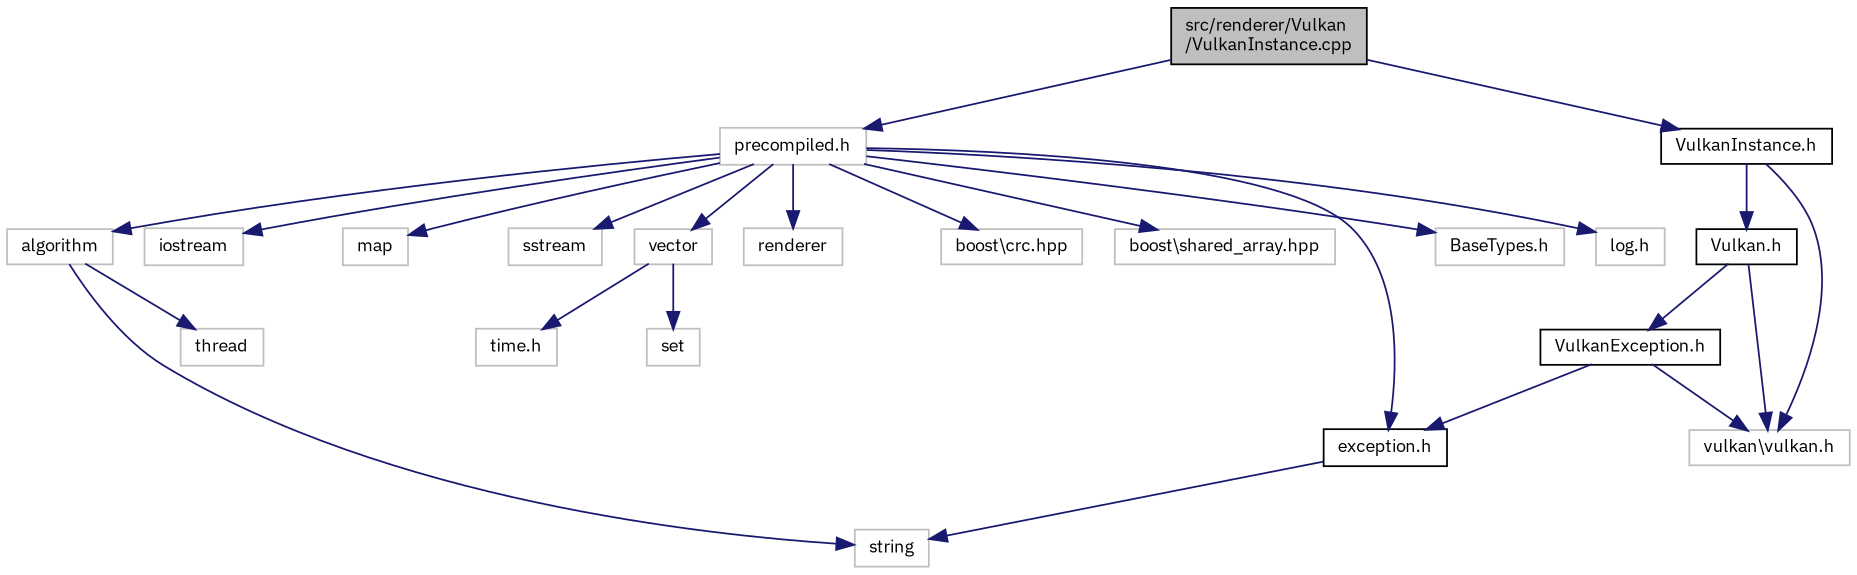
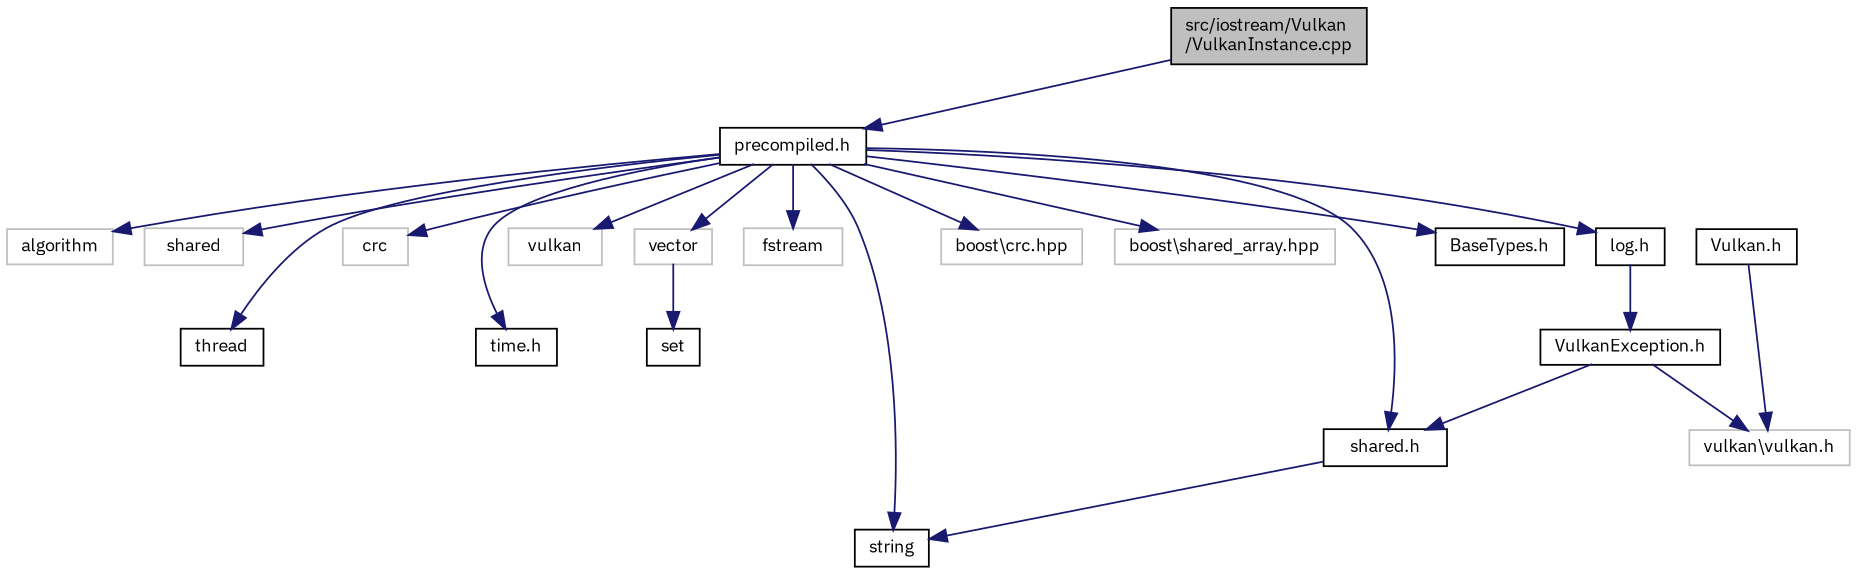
  digraph {
    fontname="IBM Plex Sans"
    node [color=grey75 fillcolor=white fontname="IBM Plex Sans" fontsize=10 shape=record style=filled]
    edge [color=midnightblue fontname="IBM Plex Sans" fontsize=10 labelfontname=Helvetica labelfontsize=10 style=solid]
-   n1 [color=black fillcolor=grey75 fontcolor=black height=0.2 label="src/renderer/Vulkan\l/VulkanInstance.cpp" width=0.4]
-   n2 [height=0.2 label="precompiled.h" width=0.4]
-   n3 [color=black height=0.2 label="VulkanInstance.h" width=0.4]
-   n4 [height=0.2 label="BaseTypes.h" width=0.4]
-   n5 [color=black height=0.2 label="exception.h" width=0.4]
-   n6 [height=0.2 label=string width=0.4]
-   n7 [height=0.2 label=iostream width=0.4]
-   n8 [height=0.2 label="time.h" width=0.4]
-   n9 [height=0.2 label=map width=0.4]
-   n10 [height=0.2 label=thread width=0.4]
-   n11 [height=0.2 label=sstream width=0.4]
+   n1 [color=black fillcolor=grey75 fontcolor=black height=0.2 label="src/iostream/Vulkan\l/VulkanInstance.cpp" width=0.4]
+   n2 [color=black height=0.2 label="precompiled.h" width=0.4]
+   n4 [color=black height=0.2 label="BaseTypes.h" width=0.4]
+   n5 [color=black height=0.2 label="shared.h" width=0.4]
+   n6 [color=black height=0.2 label=string width=0.4]
+   n7 [height=0.2 label=shared width=0.4]
+   n8 [color=black height=0.2 label="time.h" width=0.4]
+   n9 [height=0.2 label=crc width=0.4]
+   n10 [color=black height=0.2 label=thread width=0.4]
+   n11 [height=0.2 label=vulkan width=0.4]
    n12 [height=0.2 label=vector width=0.4]
-   n13 [height=0.2 label=renderer width=0.4]
+   n13 [height=0.2 label=fstream width=0.4]
    n14 [height=0.2 label=algorithm width=0.4]
    n15 [height=0.2 label="boost\\crc.hpp" width=0.4]
    n16 [height=0.2 label="boost\\shared_array.hpp" width=0.4]
-   n17 [height=0.2 label="log.h" width=0.4]
+   n17 [color=black height=0.2 label="log.h" width=0.4]
    n18 [height=0.2 label="vulkan\\vulkan.h" width=0.4]
    n19 [color=black height=0.2 label="Vulkan.h" width=0.4]
-   n20 [height=0.2 label=set width=0.4]
+   n20 [color=black height=0.2 label=set width=0.4]
    n21 [color=black height=0.2 label="VulkanException.h" width=0.4]
    n1 -> n2
-   n1 -> n3
    n2 -> n4
    n2 -> n5
-   n14 -> n6
+   n2 -> n6
    n2 -> n7
-   n12 -> n8
+   n2 -> n8
    n2 -> n9
-   n14 -> n10
+   n2 -> n10
    n2 -> n11
    n2 -> n12
    n2 -> n13
    n2 -> n14
    n2 -> n15
    n2 -> n16
    n2 -> n17
-   n3 -> n18
-   n3 -> n19
    n5 -> n6
    n12 -> n20
    n19 -> n18
-   n19 -> n21
+   n17 -> n21
    n21 -> n5
    n21 -> n18
  }
